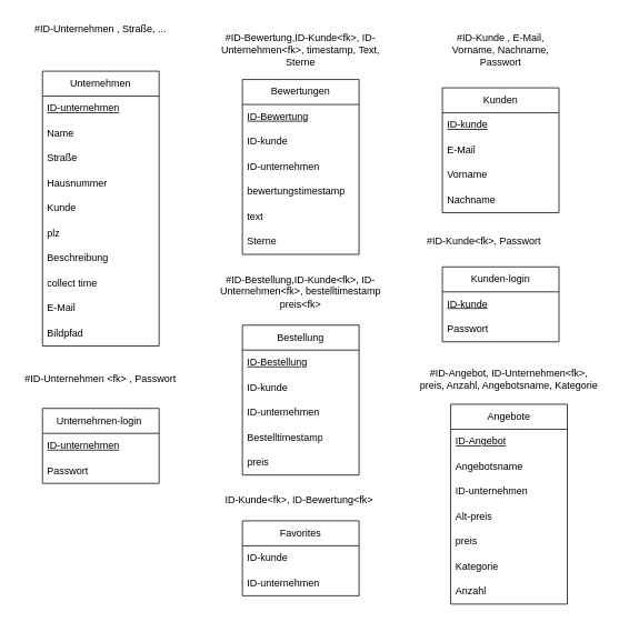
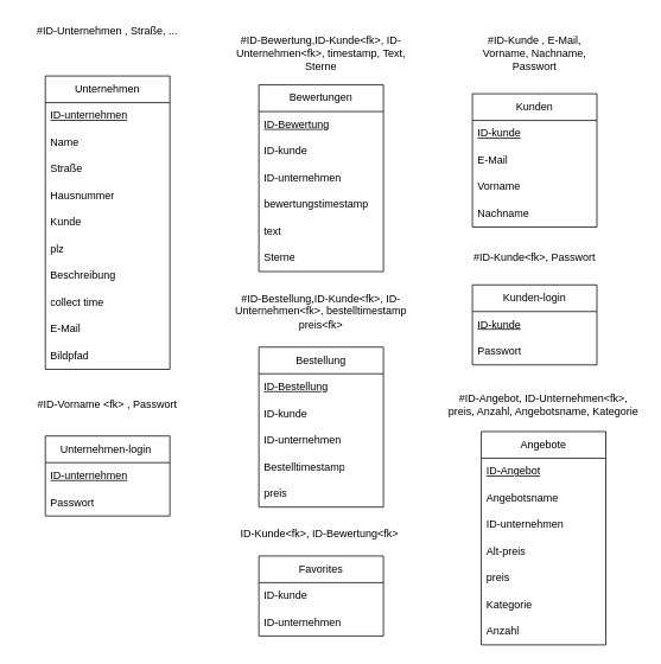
  <mxCell id="0" />
  <mxCell id="1" parent="0" />
  <mxCell id="2" value="Unternehmen" style="swimlane;fontStyle=0;childLayout=stackLayout;horizontal=1;startSize=30;horizontalStack=0;resizeParent=1;resizeParentMax=0;resizeLast=0;collapsible=1;marginBottom=0;whiteSpace=wrap;html=1;" parent="1" vertex="1"><mxGeometry x="50" y="85" width="140" height="330" as="geometry" /></mxCell>
  <mxCell id="3" value="ID-unternehmen" style="text;strokeColor=none;fillColor=none;align=left;verticalAlign=middle;spacingLeft=4;spacingRight=4;overflow=hidden;points=[[0,0.5],[1,0.5]];portConstraint=eastwest;rotatable=0;whiteSpace=wrap;html=1;fontStyle=4" parent="2" vertex="1"><mxGeometry y="30" width="140" height="30" as="geometry" /></mxCell>
  <mxCell id="4" value="Name" style="text;strokeColor=none;fillColor=none;align=left;verticalAlign=middle;spacingLeft=4;spacingRight=4;overflow=hidden;points=[[0,0.5],[1,0.5]];portConstraint=eastwest;rotatable=0;whiteSpace=wrap;html=1;fontStyle=0" parent="2" vertex="1"><mxGeometry y="60" width="140" height="30" as="geometry" /></mxCell>
  <mxCell id="5" value="Straße" style="text;strokeColor=none;fillColor=none;align=left;verticalAlign=middle;spacingLeft=4;spacingRight=4;overflow=hidden;points=[[0,0.5],[1,0.5]];portConstraint=eastwest;rotatable=0;whiteSpace=wrap;html=1;" parent="2" vertex="1"><mxGeometry y="90" width="140" height="30" as="geometry" /></mxCell>
  <mxCell id="6" value="Hausnummer" style="text;strokeColor=none;fillColor=none;align=left;verticalAlign=middle;spacingLeft=4;spacingRight=4;overflow=hidden;points=[[0,0.5],[1,0.5]];portConstraint=eastwest;rotatable=0;whiteSpace=wrap;html=1;" parent="2" vertex="1"><mxGeometry y="120" width="140" height="30" as="geometry" /></mxCell>
  <mxCell id="7" value="Kunde" style="text;strokeColor=none;fillColor=none;align=left;verticalAlign=middle;spacingLeft=4;spacingRight=4;overflow=hidden;points=[[0,0.5],[1,0.5]];portConstraint=eastwest;rotatable=0;whiteSpace=wrap;html=1;" parent="2" vertex="1"><mxGeometry y="150" width="140" height="30" as="geometry" /></mxCell>
  <mxCell id="8" value="plz" style="text;strokeColor=none;fillColor=none;align=left;verticalAlign=middle;spacingLeft=4;spacingRight=4;overflow=hidden;points=[[0,0.5],[1,0.5]];portConstraint=eastwest;rotatable=0;whiteSpace=wrap;html=1;" parent="2" vertex="1"><mxGeometry y="180" width="140" height="30" as="geometry" /></mxCell>
  <mxCell id="9" value="Beschreibung" style="text;strokeColor=none;fillColor=none;align=left;verticalAlign=middle;spacingLeft=4;spacingRight=4;overflow=hidden;points=[[0,0.5],[1,0.5]];portConstraint=eastwest;rotatable=0;whiteSpace=wrap;html=1;" parent="2" vertex="1"><mxGeometry y="210" width="140" height="30" as="geometry" /></mxCell>
  <mxCell id="10" value="collect time" style="text;strokeColor=none;fillColor=none;align=left;verticalAlign=middle;spacingLeft=4;spacingRight=4;overflow=hidden;points=[[0,0.5],[1,0.5]];portConstraint=eastwest;rotatable=0;whiteSpace=wrap;html=1;" parent="2" vertex="1"><mxGeometry y="240" width="140" height="30" as="geometry" /></mxCell>
  <mxCell id="11" value="E-Mail" style="text;strokeColor=none;fillColor=none;align=left;verticalAlign=middle;spacingLeft=4;spacingRight=4;overflow=hidden;points=[[0,0.5],[1,0.5]];portConstraint=eastwest;rotatable=0;whiteSpace=wrap;html=1;fontStyle=0" vertex="1" parent="2"><mxGeometry y="270" width="140" height="30" as="geometry" /></mxCell>
  <mxCell id="12" value="Bildpfad" style="text;strokeColor=none;fillColor=none;align=left;verticalAlign=middle;spacingLeft=4;spacingRight=4;overflow=hidden;points=[[0,0.5],[1,0.5]];portConstraint=eastwest;rotatable=0;whiteSpace=wrap;html=1;" vertex="1" parent="2"><mxGeometry y="300" width="140" height="30" as="geometry" /></mxCell>
  <mxCell id="13" value="Kunden" style="swimlane;fontStyle=0;childLayout=stackLayout;horizontal=1;startSize=30;horizontalStack=0;resizeParent=1;resizeParentMax=0;resizeLast=0;collapsible=1;marginBottom=0;whiteSpace=wrap;html=1;" parent="1" vertex="1"><mxGeometry x="530" y="105" width="140" height="150" as="geometry" /></mxCell>
  <mxCell id="14" value="ID-kunde" style="text;strokeColor=none;fillColor=none;align=left;verticalAlign=middle;spacingLeft=4;spacingRight=4;overflow=hidden;points=[[0,0.5],[1,0.5]];portConstraint=eastwest;rotatable=0;whiteSpace=wrap;html=1;fontStyle=4" parent="13" vertex="1"><mxGeometry y="30" width="140" height="30" as="geometry" /></mxCell>
  <mxCell id="15" value="E-Mail" style="text;strokeColor=none;fillColor=none;align=left;verticalAlign=middle;spacingLeft=4;spacingRight=4;overflow=hidden;points=[[0,0.5],[1,0.5]];portConstraint=eastwest;rotatable=0;whiteSpace=wrap;html=1;fontStyle=0" parent="13" vertex="1"><mxGeometry y="60" width="140" height="30" as="geometry" /></mxCell>
  <mxCell id="16" value="Vorname" style="text;strokeColor=none;fillColor=none;align=left;verticalAlign=middle;spacingLeft=4;spacingRight=4;overflow=hidden;points=[[0,0.5],[1,0.5]];portConstraint=eastwest;rotatable=0;whiteSpace=wrap;html=1;" parent="13" vertex="1"><mxGeometry y="90" width="140" height="30" as="geometry" /></mxCell>
  <mxCell id="17" value="Nachname" style="text;strokeColor=none;fillColor=none;align=left;verticalAlign=middle;spacingLeft=4;spacingRight=4;overflow=hidden;points=[[0,0.5],[1,0.5]];portConstraint=eastwest;rotatable=0;whiteSpace=wrap;html=1;" parent="13" vertex="1"><mxGeometry y="120" width="140" height="30" as="geometry" /></mxCell>
  <mxCell id="18" value="Bewertungen" style="swimlane;fontStyle=0;childLayout=stackLayout;horizontal=1;startSize=30;horizontalStack=0;resizeParent=1;resizeParentMax=0;resizeLast=0;collapsible=1;marginBottom=0;whiteSpace=wrap;html=1;" parent="1" vertex="1"><mxGeometry x="290" y="95" width="140" height="210" as="geometry" /></mxCell>
  <mxCell id="19" value="&lt;u&gt;ID-Bewertung&lt;/u&gt;" style="text;strokeColor=none;fillColor=none;align=left;verticalAlign=middle;spacingLeft=4;spacingRight=4;overflow=hidden;points=[[0,0.5],[1,0.5]];portConstraint=eastwest;rotatable=0;whiteSpace=wrap;html=1;fontStyle=0" vertex="1" parent="18"><mxGeometry y="30" width="140" height="30" as="geometry" /></mxCell>
  <mxCell id="20" value="ID-kunde&amp;nbsp;" style="text;strokeColor=none;fillColor=none;align=left;verticalAlign=middle;spacingLeft=4;spacingRight=4;overflow=hidden;points=[[0,0.5],[1,0.5]];portConstraint=eastwest;rotatable=0;whiteSpace=wrap;html=1;fontStyle=0" parent="18" vertex="1"><mxGeometry y="60" width="140" height="30" as="geometry" /></mxCell>
  <mxCell id="21" value="ID-unternehmen" style="text;strokeColor=none;fillColor=none;align=left;verticalAlign=middle;spacingLeft=4;spacingRight=4;overflow=hidden;points=[[0,0.5],[1,0.5]];portConstraint=eastwest;rotatable=0;whiteSpace=wrap;html=1;fontStyle=0" parent="18" vertex="1"><mxGeometry y="90" width="140" height="30" as="geometry" /></mxCell>
  <mxCell id="22" value="bewertungstimestamp" style="text;strokeColor=none;fillColor=none;align=left;verticalAlign=middle;spacingLeft=4;spacingRight=4;overflow=hidden;points=[[0,0.5],[1,0.5]];portConstraint=eastwest;rotatable=0;whiteSpace=wrap;html=1;fontStyle=0" parent="18" vertex="1"><mxGeometry y="120" width="140" height="30" as="geometry" /></mxCell>
  <mxCell id="23" value="text" style="text;strokeColor=none;fillColor=none;align=left;verticalAlign=middle;spacingLeft=4;spacingRight=4;overflow=hidden;points=[[0,0.5],[1,0.5]];portConstraint=eastwest;rotatable=0;whiteSpace=wrap;html=1;" parent="18" vertex="1"><mxGeometry y="150" width="140" height="30" as="geometry" /></mxCell>
  <mxCell id="24" value="Sterne" style="text;strokeColor=none;fillColor=none;align=left;verticalAlign=middle;spacingLeft=4;spacingRight=4;overflow=hidden;points=[[0,0.5],[1,0.5]];portConstraint=eastwest;rotatable=0;whiteSpace=wrap;html=1;" parent="18" vertex="1"><mxGeometry y="180" width="140" height="30" as="geometry" /></mxCell>
  <mxCell id="25" value="#ID-Bewertung,ID-Kunde&amp;lt;fk&amp;gt;, ID-Unternehmen&amp;lt;fk&amp;gt;, timestamp, Text, Sterne" style="text;html=1;align=center;verticalAlign=middle;whiteSpace=wrap;rounded=0;" parent="1" vertex="1"><mxGeometry x="250" y="45" width="220" height="30" as="geometry" /></mxCell>
  <mxCell id="26" value="#ID-Kunde , E-Mail, Vorname, Nachname, Passwort" style="text;html=1;align=center;verticalAlign=middle;whiteSpace=wrap;rounded=0;" parent="1" vertex="1"><mxGeometry x="520" y="45" width="160" height="30" as="geometry" /></mxCell>
  <mxCell id="27" value="#ID-Unternehmen , Straße, ..." style="text;html=1;align=center;verticalAlign=middle;whiteSpace=wrap;rounded=0;" parent="1" vertex="1"><mxGeometry x="20" y="20" width="200" height="30" as="geometry" /></mxCell>
  <mxCell id="28" value="Kunden-login" style="swimlane;fontStyle=0;childLayout=stackLayout;horizontal=1;startSize=30;horizontalStack=0;resizeParent=1;resizeParentMax=0;resizeLast=0;collapsible=1;marginBottom=0;whiteSpace=wrap;html=1;" vertex="1" parent="1"><mxGeometry x="530" y="320" width="140" height="90" as="geometry" /></mxCell>
  <mxCell id="29" value="ID-kunde" style="text;strokeColor=none;fillColor=none;align=left;verticalAlign=middle;spacingLeft=4;spacingRight=4;overflow=hidden;points=[[0,0.5],[1,0.5]];portConstraint=eastwest;rotatable=0;whiteSpace=wrap;html=1;fontStyle=4" vertex="1" parent="28"><mxGeometry y="30" width="140" height="30" as="geometry" /></mxCell>
  <mxCell id="30" value="Passwort" style="text;strokeColor=none;fillColor=none;align=left;verticalAlign=middle;spacingLeft=4;spacingRight=4;overflow=hidden;points=[[0,0.5],[1,0.5]];portConstraint=eastwest;rotatable=0;whiteSpace=wrap;html=1;" vertex="1" parent="28"><mxGeometry y="60" width="140" height="30" as="geometry" /></mxCell>
- <mxCell id="31" value="#ID-Kunde&amp;lt;fk&amp;gt;, Passwort" style="text;html=1;align=center;verticalAlign=middle;whiteSpace=wrap;rounded=0;" vertex="1" parent="1"><mxGeometry x="500" y="275" width="160" height="30" as="geometry" /></mxCell>
+ <mxCell id="31" value="#ID-Kunde&amp;lt;fk&amp;gt;, Passwort" style="text;html=1;align=center;verticalAlign=middle;whiteSpace=wrap;rounded=0;" vertex="1" parent="1"><mxGeometry x="520" y="275" width="160" height="30" as="geometry" /></mxCell>
  <mxCell id="32" value="Unternehmen-login&amp;nbsp;" style="swimlane;fontStyle=0;childLayout=stackLayout;horizontal=1;startSize=30;horizontalStack=0;resizeParent=1;resizeParentMax=0;resizeLast=0;collapsible=1;marginBottom=0;whiteSpace=wrap;html=1;" vertex="1" parent="1"><mxGeometry x="50" y="490" width="140" height="90" as="geometry" /></mxCell>
  <mxCell id="33" value="ID-unternehmen" style="text;strokeColor=none;fillColor=none;align=left;verticalAlign=middle;spacingLeft=4;spacingRight=4;overflow=hidden;points=[[0,0.5],[1,0.5]];portConstraint=eastwest;rotatable=0;whiteSpace=wrap;html=1;fontStyle=4" vertex="1" parent="32"><mxGeometry y="30" width="140" height="30" as="geometry" /></mxCell>
  <mxCell id="34" value="Passwort" style="text;strokeColor=none;fillColor=none;align=left;verticalAlign=middle;spacingLeft=4;spacingRight=4;overflow=hidden;points=[[0,0.5],[1,0.5]];portConstraint=eastwest;rotatable=0;whiteSpace=wrap;html=1;" vertex="1" parent="32"><mxGeometry y="60" width="140" height="30" as="geometry" /></mxCell>
- <mxCell id="35" value="#ID-Unternehmen &amp;lt;fk&amp;gt; , Passwort" style="text;html=1;align=center;verticalAlign=middle;whiteSpace=wrap;rounded=0;" vertex="1" parent="1"><mxGeometry x="20" y="440" width="200" height="30" as="geometry" /></mxCell>
+ <mxCell id="35" value="#ID-Vorname &amp;lt;fk&amp;gt; , Passwort" style="text;html=1;align=center;verticalAlign=middle;whiteSpace=wrap;rounded=0;" vertex="1" parent="1"><mxGeometry x="20" y="440" width="200" height="30" as="geometry" /></mxCell>
  <mxCell id="36" value="Bestellung" style="swimlane;fontStyle=0;childLayout=stackLayout;horizontal=1;startSize=30;horizontalStack=0;resizeParent=1;resizeParentMax=0;resizeLast=0;collapsible=1;marginBottom=0;whiteSpace=wrap;html=1;" vertex="1" parent="1"><mxGeometry x="290" y="390" width="140" height="180" as="geometry" /></mxCell>
  <mxCell id="37" value="&lt;u&gt;ID-Bestellung&lt;/u&gt;" style="text;strokeColor=none;fillColor=none;align=left;verticalAlign=middle;spacingLeft=4;spacingRight=4;overflow=hidden;points=[[0,0.5],[1,0.5]];portConstraint=eastwest;rotatable=0;whiteSpace=wrap;html=1;fontStyle=0" vertex="1" parent="36"><mxGeometry y="30" width="140" height="30" as="geometry" /></mxCell>
  <mxCell id="38" value="ID-kunde&amp;nbsp;" style="text;strokeColor=none;fillColor=none;align=left;verticalAlign=middle;spacingLeft=4;spacingRight=4;overflow=hidden;points=[[0,0.5],[1,0.5]];portConstraint=eastwest;rotatable=0;whiteSpace=wrap;html=1;fontStyle=0" vertex="1" parent="36"><mxGeometry y="60" width="140" height="30" as="geometry" /></mxCell>
  <mxCell id="39" value="ID-unternehmen" style="text;strokeColor=none;fillColor=none;align=left;verticalAlign=middle;spacingLeft=4;spacingRight=4;overflow=hidden;points=[[0,0.5],[1,0.5]];portConstraint=eastwest;rotatable=0;whiteSpace=wrap;html=1;fontStyle=0" vertex="1" parent="36"><mxGeometry y="90" width="140" height="30" as="geometry" /></mxCell>
  <mxCell id="40" value="Bestelltimestamp" style="text;strokeColor=none;fillColor=none;align=left;verticalAlign=middle;spacingLeft=4;spacingRight=4;overflow=hidden;points=[[0,0.5],[1,0.5]];portConstraint=eastwest;rotatable=0;whiteSpace=wrap;html=1;fontStyle=0" vertex="1" parent="36"><mxGeometry y="120" width="140" height="30" as="geometry" /></mxCell>
  <mxCell id="41" value="preis" style="text;strokeColor=none;fillColor=none;align=left;verticalAlign=middle;spacingLeft=4;spacingRight=4;overflow=hidden;points=[[0,0.5],[1,0.5]];portConstraint=eastwest;rotatable=0;whiteSpace=wrap;html=1;fontStyle=0" vertex="1" parent="36"><mxGeometry y="150" width="140" height="30" as="geometry" /></mxCell>
  <mxCell id="42" value="#ID-Bestellung,ID-Kunde&amp;lt;fk&amp;gt;, ID-Unternehmen&amp;lt;fk&amp;gt;, bestelltimestamp&lt;div&gt;preis&amp;lt;fk&amp;gt;&lt;/div&gt;" style="text;html=1;align=center;verticalAlign=middle;whiteSpace=wrap;rounded=0;" vertex="1" parent="1"><mxGeometry x="250" y="335" width="220" height="30" as="geometry" /></mxCell>
  <mxCell id="43" value="Angebote" style="swimlane;fontStyle=0;childLayout=stackLayout;horizontal=1;startSize=30;horizontalStack=0;resizeParent=1;resizeParentMax=0;resizeLast=0;collapsible=1;marginBottom=0;whiteSpace=wrap;html=1;" vertex="1" parent="1"><mxGeometry x="540" y="485" width="140" height="240" as="geometry" /></mxCell>
  <mxCell id="44" value="&lt;u&gt;ID-Angebot&lt;/u&gt;" style="text;strokeColor=none;fillColor=none;align=left;verticalAlign=middle;spacingLeft=4;spacingRight=4;overflow=hidden;points=[[0,0.5],[1,0.5]];portConstraint=eastwest;rotatable=0;whiteSpace=wrap;html=1;fontStyle=0" vertex="1" parent="43"><mxGeometry y="30" width="140" height="30" as="geometry" /></mxCell>
  <mxCell id="45" value="Angebotsname" style="text;strokeColor=none;fillColor=none;align=left;verticalAlign=middle;spacingLeft=4;spacingRight=4;overflow=hidden;points=[[0,0.5],[1,0.5]];portConstraint=eastwest;rotatable=0;whiteSpace=wrap;html=1;fontStyle=0" vertex="1" parent="43"><mxGeometry y="60" width="140" height="30" as="geometry" /></mxCell>
  <mxCell id="46" value="ID-unternehmen" style="text;strokeColor=none;fillColor=none;align=left;verticalAlign=middle;spacingLeft=4;spacingRight=4;overflow=hidden;points=[[0,0.5],[1,0.5]];portConstraint=eastwest;rotatable=0;whiteSpace=wrap;html=1;fontStyle=0" vertex="1" parent="43"><mxGeometry y="90" width="140" height="30" as="geometry" /></mxCell>
  <mxCell id="47" value="Alt-preis" style="text;strokeColor=none;fillColor=none;align=left;verticalAlign=middle;spacingLeft=4;spacingRight=4;overflow=hidden;points=[[0,0.5],[1,0.5]];portConstraint=eastwest;rotatable=0;whiteSpace=wrap;html=1;fontStyle=0" vertex="1" parent="43"><mxGeometry y="120" width="140" height="30" as="geometry" /></mxCell>
  <mxCell id="48" value="preis" style="text;strokeColor=none;fillColor=none;align=left;verticalAlign=middle;spacingLeft=4;spacingRight=4;overflow=hidden;points=[[0,0.5],[1,0.5]];portConstraint=eastwest;rotatable=0;whiteSpace=wrap;html=1;fontStyle=0" vertex="1" parent="43"><mxGeometry y="150" width="140" height="30" as="geometry" /></mxCell>
  <mxCell id="49" value="Kategorie" style="text;strokeColor=none;fillColor=none;align=left;verticalAlign=middle;spacingLeft=4;spacingRight=4;overflow=hidden;points=[[0,0.5],[1,0.5]];portConstraint=eastwest;rotatable=0;whiteSpace=wrap;html=1;" vertex="1" parent="43"><mxGeometry y="180" width="140" height="30" as="geometry" /></mxCell>
  <mxCell id="50" value="Anzahl" style="text;strokeColor=none;fillColor=none;align=left;verticalAlign=middle;spacingLeft=4;spacingRight=4;overflow=hidden;points=[[0,0.5],[1,0.5]];portConstraint=eastwest;rotatable=0;whiteSpace=wrap;html=1;fontStyle=0" vertex="1" parent="43"><mxGeometry y="210" width="140" height="30" as="geometry" /></mxCell>
  <mxCell id="51" value="#ID-Angebot, ID-Unternehmen&amp;lt;fk&amp;gt;, preis, Anzahl, Angebotsname, Kategorie" style="text;html=1;align=center;verticalAlign=middle;whiteSpace=wrap;rounded=0;" vertex="1" parent="1"><mxGeometry x="500" y="440" width="220" height="30" as="geometry" /></mxCell>
  <mxCell id="52" value="Favorites" style="swimlane;fontStyle=0;childLayout=stackLayout;horizontal=1;startSize=30;horizontalStack=0;resizeParent=1;resizeParentMax=0;resizeLast=0;collapsible=1;marginBottom=0;whiteSpace=wrap;html=1;" vertex="1" parent="1"><mxGeometry x="290" y="625" width="140" height="90" as="geometry" /></mxCell>
  <mxCell id="53" value="ID-kunde&amp;nbsp;" style="text;strokeColor=none;fillColor=none;align=left;verticalAlign=middle;spacingLeft=4;spacingRight=4;overflow=hidden;points=[[0,0.5],[1,0.5]];portConstraint=eastwest;rotatable=0;whiteSpace=wrap;html=1;fontStyle=0" vertex="1" parent="52"><mxGeometry y="30" width="140" height="30" as="geometry" /></mxCell>
  <mxCell id="54" value="ID-unternehmen" style="text;strokeColor=none;fillColor=none;align=left;verticalAlign=middle;spacingLeft=4;spacingRight=4;overflow=hidden;points=[[0,0.5],[1,0.5]];portConstraint=eastwest;rotatable=0;whiteSpace=wrap;html=1;fontStyle=0" vertex="1" parent="52"><mxGeometry y="60" width="140" height="30" as="geometry" /></mxCell>
  <mxCell id="55" value="ID-Kunde&amp;lt;fk&amp;gt;, ID-Bewertung&amp;lt;fk&amp;gt;&amp;nbsp;" style="text;html=1;align=center;verticalAlign=middle;whiteSpace=wrap;rounded=0;" vertex="1" parent="1"><mxGeometry x="250" y="585" width="220" height="30" as="geometry" /></mxCell>
